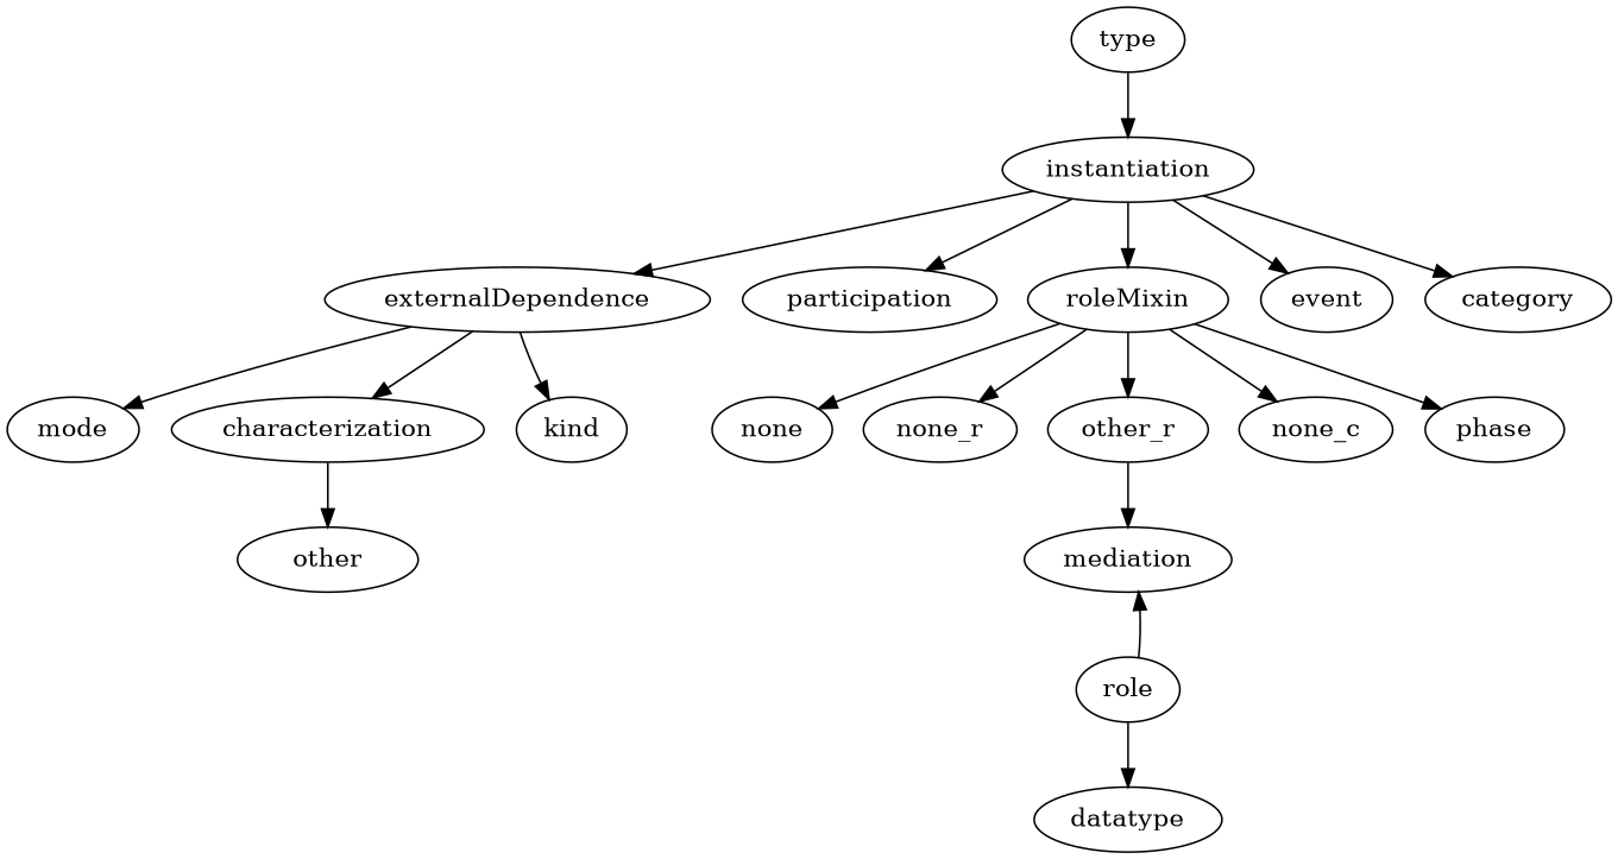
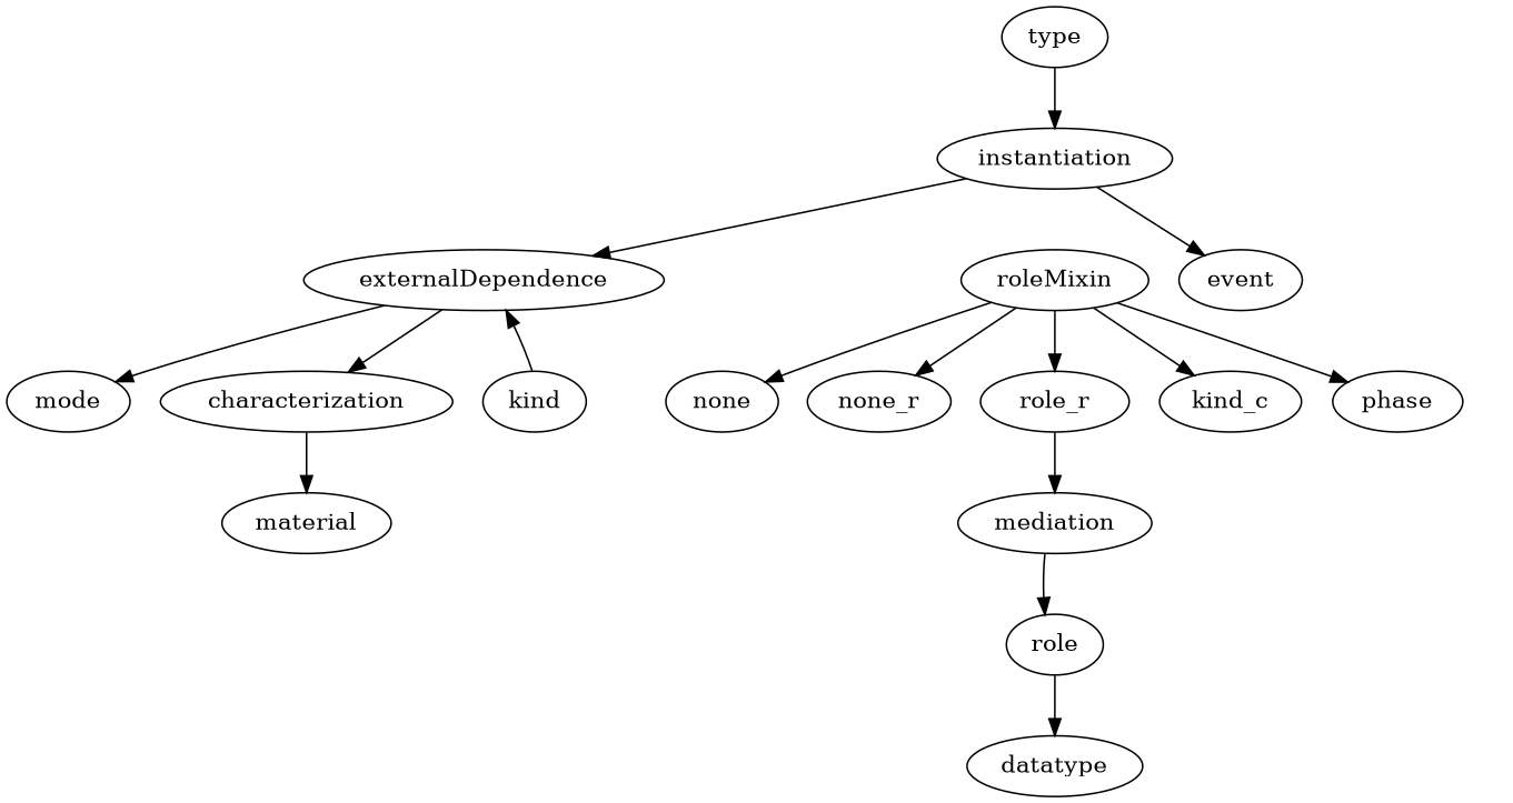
  strict digraph {
    type
    instantiation
    externalDependence
-   participation
    roleMixin
    event
-   category
    mode
    characterization
    kind
    n11 [label=none]
    none_r
-   other_r
-   none_c
+   other_r [label=role_r]
+   none_c [label=kind_c]
    phase
-   material [label=other]
+   material
    mediation
    role
    datatype
    type -> instantiation
    instantiation -> externalDependence
-   instantiation -> participation
-   instantiation -> roleMixin
    instantiation -> event
-   instantiation -> category
    externalDependence -> mode
    externalDependence -> characterization
-   externalDependence -> kind
+   kind -> externalDependence
    roleMixin -> n11
    roleMixin -> none_r
    roleMixin -> other_r
    roleMixin -> none_c
    roleMixin -> phase
    characterization -> material
    other_r -> mediation
-   role -> mediation
+   mediation -> role
    role -> datatype
  }
